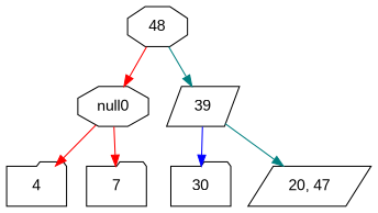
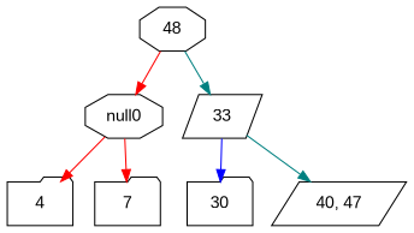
  digraph {
    node [fontname=Arial shape=folder]
    edge [color=red]
    n1 [label=48 shape=octagon]
    null0 [shape=octagon]
-   39 [shape=parallelogram]
+   39 [shape=parallelogram label=33]
    n4 [label=4]
    n5 [label=7]
    30
-   n7 [label="20, 47" shape=parallelogram]
+   n7 [label="40, 47" shape=parallelogram]
    n1 -> null0
    n1 -> 39 [color=teal]
    null0 -> n4
    null0 -> n5
    39 -> 30 [color=blue]
    39 -> n7 [color=teal]
  }
